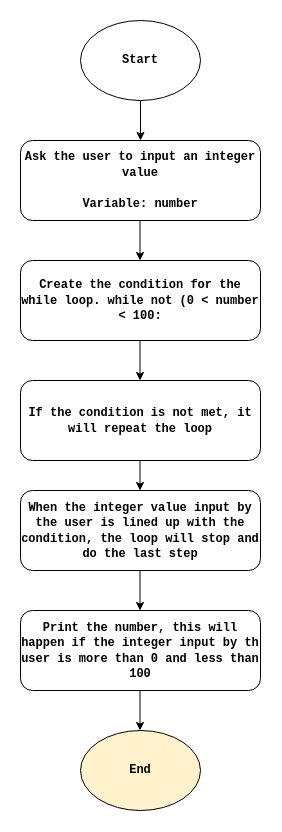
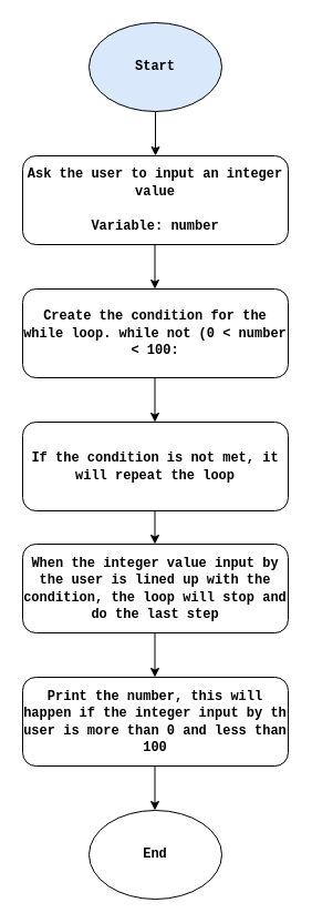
  <mxCell id="0" />
  <mxCell id="1" parent="0" />
  <mxCell id="2" value="" style="endArrow=classic;html=1;exitX=0.5;exitY=1;exitDx=0;exitDy=0;" edge="1" parent="1"><mxGeometry width="50" height="50" relative="1" as="geometry"><mxPoint x="140" y="100" as="sourcePoint" /><mxPoint x="140" y="140" as="targetPoint" /></mxGeometry></mxCell>
  <mxCell id="3" value="&lt;h4&gt;&lt;font face=&quot;Courier New&quot;&gt;Ask the user to input an integer value&lt;/font&gt;&lt;/h4&gt;&lt;h4&gt;&lt;font face=&quot;Courier New&quot;&gt;Variable: number&lt;/font&gt;&lt;/h4&gt;" style="rounded=1;whiteSpace=wrap;html=1;" vertex="1" parent="1"><mxGeometry x="20" y="140" width="240" height="80" as="geometry" /></mxCell>
  <mxCell id="4" value="" style="endArrow=classic;html=1;exitX=0.5;exitY=1;exitDx=0;exitDy=0;" edge="1" parent="1"><mxGeometry width="50" height="50" relative="1" as="geometry"><mxPoint x="139.5" y="220" as="sourcePoint" /><mxPoint x="139.5" y="260" as="targetPoint" /></mxGeometry></mxCell>
  <mxCell id="5" value="&lt;h4&gt;&lt;font face=&quot;Courier New&quot;&gt;Create the condition for the while loop. while not (0 &amp;lt; number &amp;lt; 100:&lt;/font&gt;&lt;/h4&gt;" style="rounded=1;whiteSpace=wrap;html=1;" vertex="1" parent="1"><mxGeometry x="20" y="260" width="240" height="80" as="geometry" /></mxCell>
  <mxCell id="6" value="" style="endArrow=classic;html=1;exitX=0.5;exitY=1;exitDx=0;exitDy=0;" edge="1" parent="1"><mxGeometry width="50" height="50" relative="1" as="geometry"><mxPoint x="139.5" y="340" as="sourcePoint" /><mxPoint x="139.5" y="380" as="targetPoint" /></mxGeometry></mxCell>
  <mxCell id="7" value="" style="endArrow=classic;html=1;exitX=0.5;exitY=1;exitDx=0;exitDy=0;" edge="1" parent="1"><mxGeometry width="50" height="50" relative="1" as="geometry"><mxPoint x="139.5" y="450" as="sourcePoint" /><mxPoint x="139.5" y="490" as="targetPoint" /></mxGeometry></mxCell>
  <mxCell id="8" value="&lt;h4&gt;&lt;font face=&quot;Courier New&quot;&gt;If the condition is not met, it will repeat the loop&lt;/font&gt;&lt;/h4&gt;" style="rounded=1;whiteSpace=wrap;html=1;" vertex="1" parent="1"><mxGeometry x="20" y="380" width="240" height="80" as="geometry" /></mxCell>
  <mxCell id="9" value="" style="endArrow=classic;html=1;exitX=0.5;exitY=1;exitDx=0;exitDy=0;" edge="1" parent="1"><mxGeometry width="50" height="50" relative="1" as="geometry"><mxPoint x="139.5" y="570" as="sourcePoint" /><mxPoint x="139.5" y="610" as="targetPoint" /></mxGeometry></mxCell>
  <mxCell id="10" value="&lt;h4&gt;&lt;font face=&quot;Courier New&quot;&gt;When the integer value input by the user is lined up with the condition, the loop will stop and do the last step&lt;/font&gt;&lt;/h4&gt;" style="rounded=1;whiteSpace=wrap;html=1;" vertex="1" parent="1"><mxGeometry x="20" y="490" width="240" height="80" as="geometry" /></mxCell>
- <mxCell id="11" value="&lt;h4&gt;End&lt;/h4&gt;" style="ellipse;whiteSpace=wrap;html=1;fontFamily=Courier New;fillColor=#fff2cc;" vertex="1" parent="1"><mxGeometry x="80" y="730" width="120" height="80" as="geometry" /></mxCell>
+ <mxCell id="11" value="&lt;h4&gt;End&lt;/h4&gt;" style="ellipse;whiteSpace=wrap;html=1;fontFamily=Courier New;" vertex="1" parent="1"><mxGeometry x="80" y="730" width="120" height="80" as="geometry" /></mxCell>
  <mxCell id="12" value="&lt;h4&gt;&lt;font face=&quot;Courier New&quot;&gt;Print the number, this will happen if the integer input by th user is more than 0 and less than 100&lt;/font&gt;&lt;/h4&gt;" style="rounded=1;whiteSpace=wrap;html=1;" vertex="1" parent="1"><mxGeometry x="20" y="610" width="240" height="80" as="geometry" /></mxCell>
  <mxCell id="13" value="" style="endArrow=classic;html=1;exitX=0.5;exitY=1;exitDx=0;exitDy=0;" edge="1" parent="1"><mxGeometry width="50" height="50" relative="1" as="geometry"><mxPoint x="139.5" y="690" as="sourcePoint" /><mxPoint x="139.5" y="730" as="targetPoint" /></mxGeometry></mxCell>
- <mxCell id="14" value="&lt;h4&gt;Start&lt;/h4&gt;" style="ellipse;whiteSpace=wrap;html=1;fontFamily=Courier New;" vertex="1" parent="1"><mxGeometry x="80" width="120" height="80" as="geometry" y="20" /></mxCell>
+ <mxCell id="14" value="&lt;h4&gt;Start&lt;/h4&gt;" style="ellipse;whiteSpace=wrap;html=1;fontFamily=Courier New;fillColor=#dae8fc;" vertex="1" parent="1"><mxGeometry x="80" width="120" height="80" as="geometry" y="20" /></mxCell>
